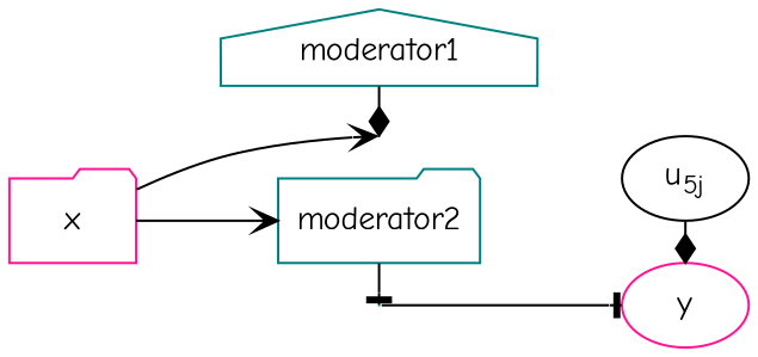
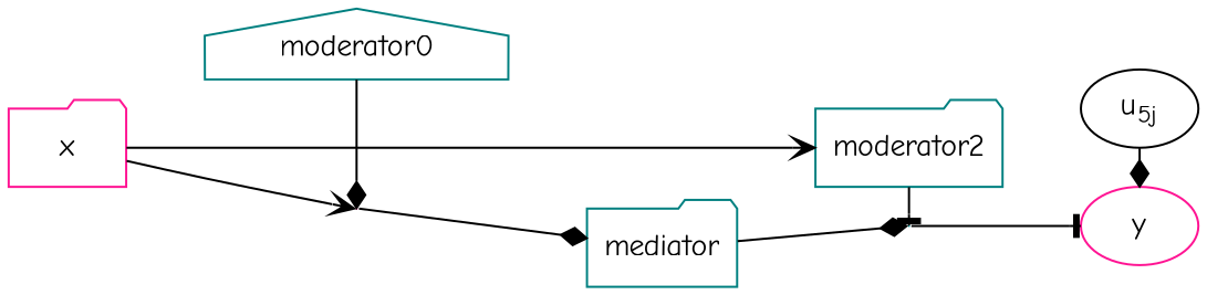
  digraph {
    fontname="Comic Neue"
    rankdir=LR
    node [color=teal fontname="Comic Neue" shape=folder]
    edge [arrowhead=diamond fontname="Comic Neue" weight=2]
-   moderator1 [shape=house]
+   moderator1 [shape=house label=moderator0]
    dummy1 [color=deeppink shape=point width=0]
    moderator2
    dummy2 [shape=point width=0]
    n5 [label=<u<SUB>5j</SUB>> color="" shape=""]
    y [color=deeppink shape=ellipse]
+   mediator
    x [color=deeppink]
    subgraph sub_1 {
      rank=same
      moderator1
      dummy1
    }
    subgraph sub_2 {
      rank=same
      moderator2
      dummy2
    }
    subgraph sub_3 {
      rank=same
      n5
      y
    }
    moderator1 -> dummy1
+   dummy1 -> mediator [weight=1]
    moderator2 -> dummy2 [arrowhead=tee]
    dummy2 -> y [arrowhead=tee weight=1]
    n5 -> y
+   mediator -> dummy2 [weight=1]
    x -> dummy1 [arrowhead=vee weight=1]
    x -> moderator2 [arrowhead=vee]
  }
